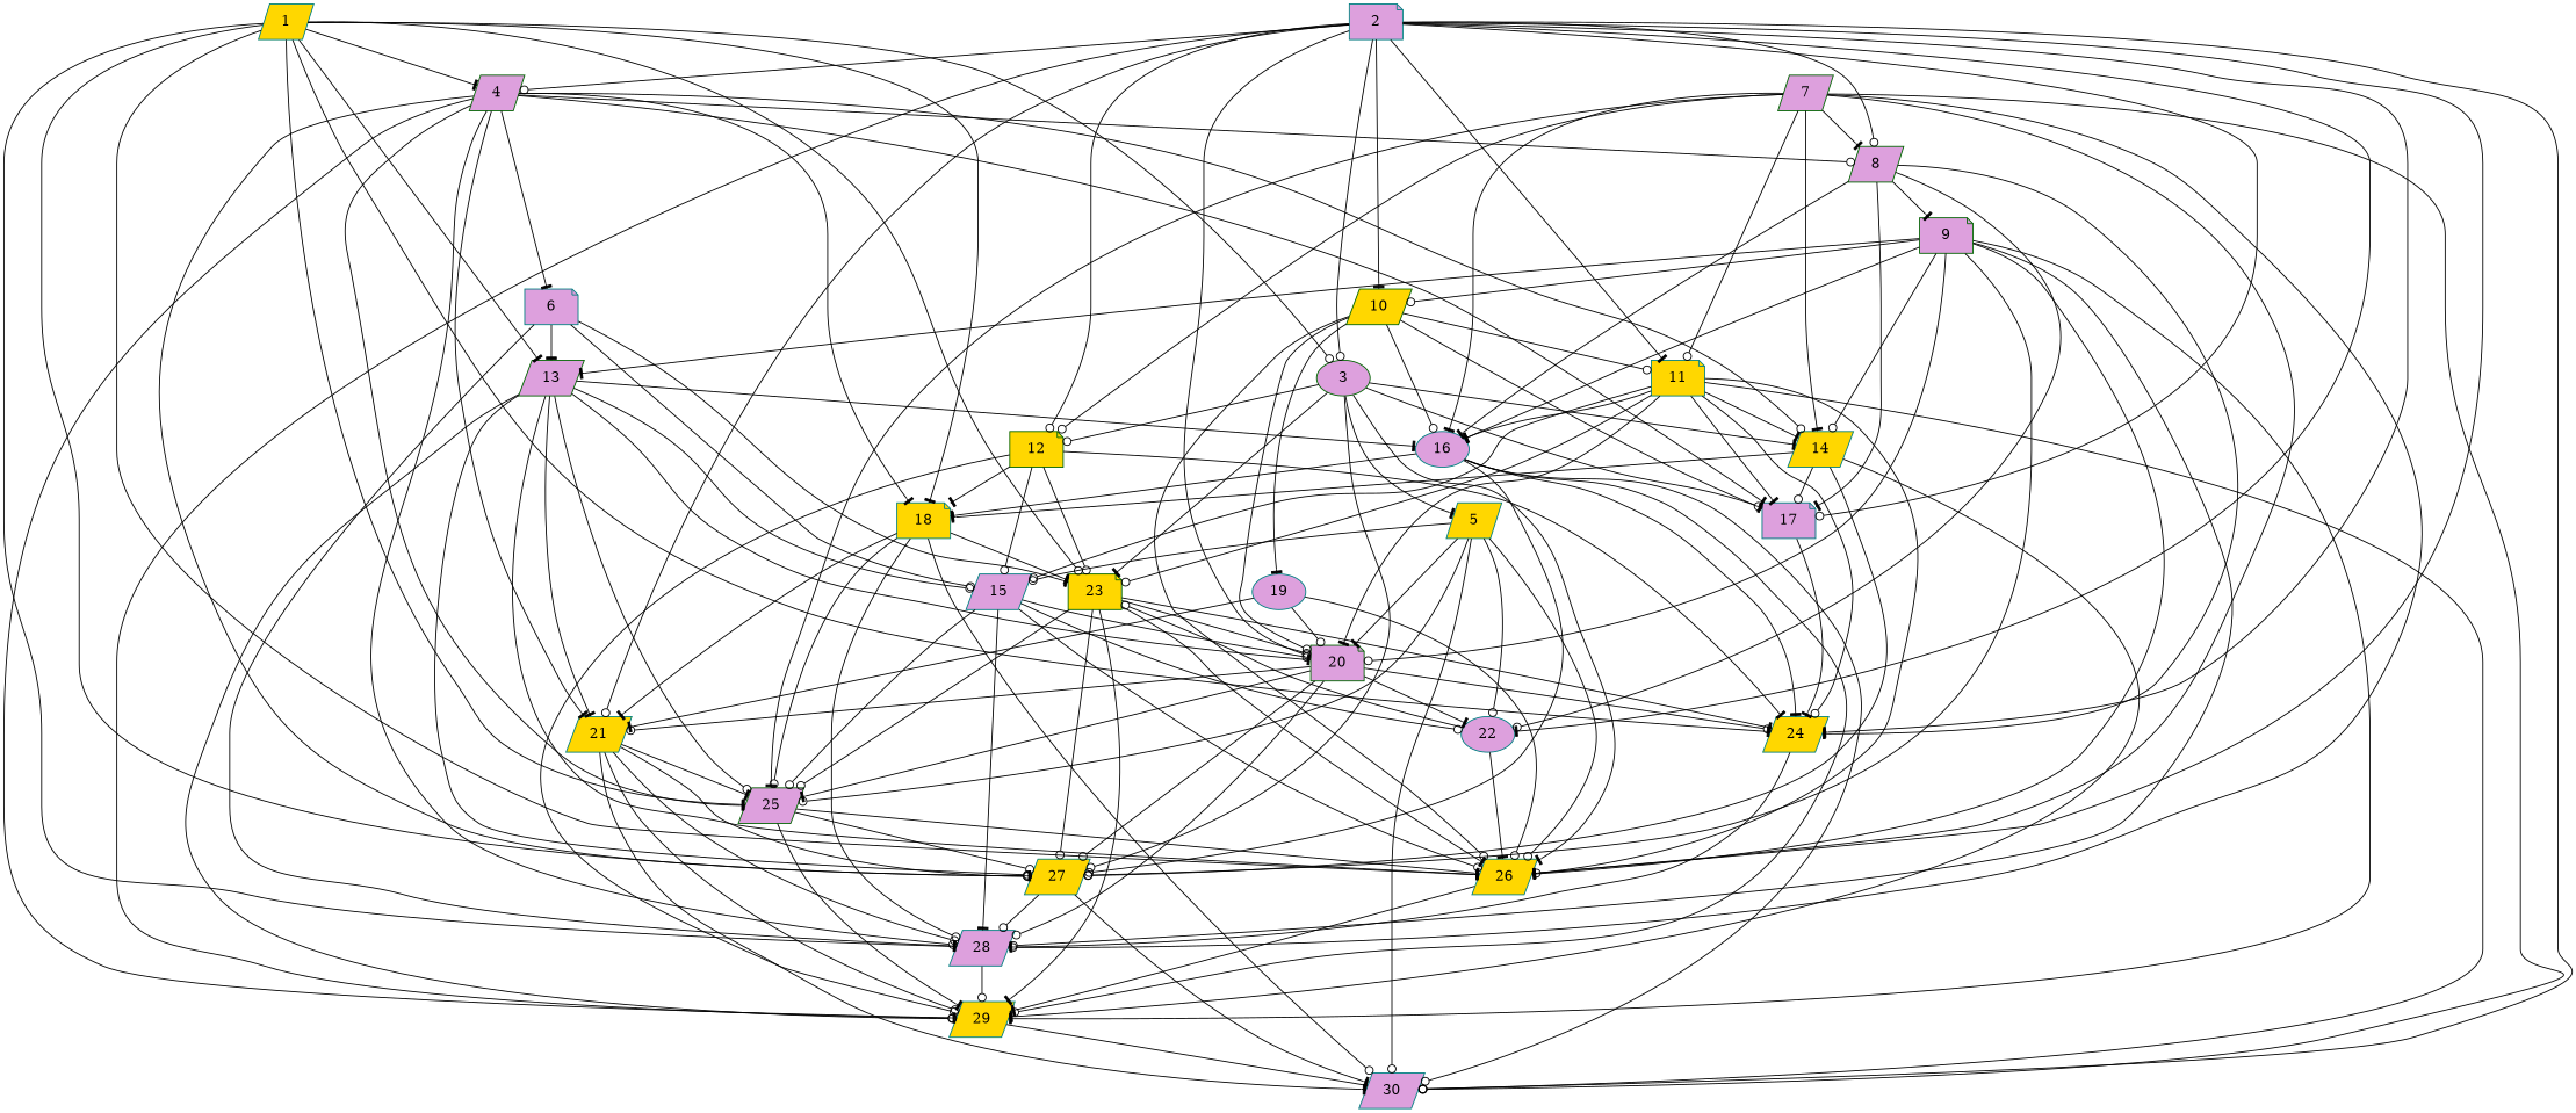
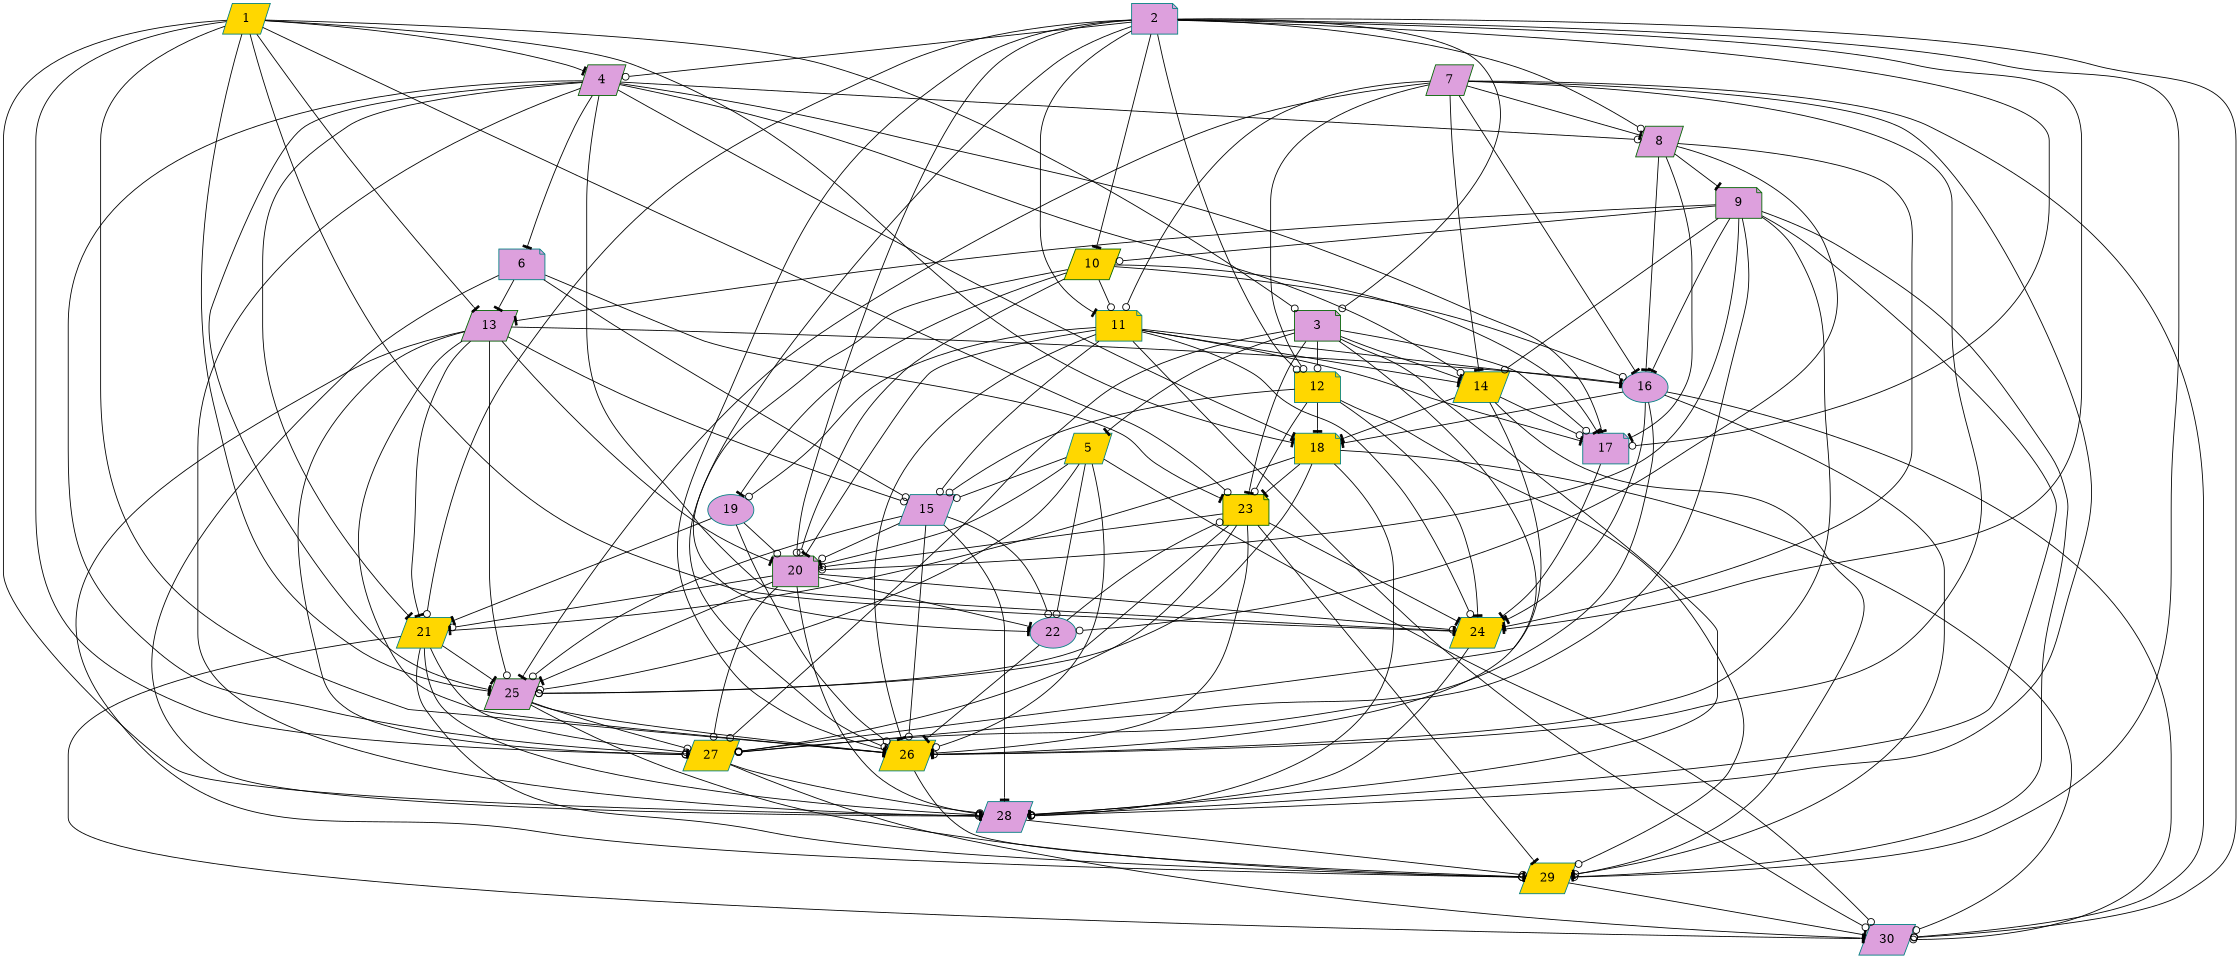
  digraph {
    node [Weight=17 color=teal fillcolor=plum shape=parallelogram style=filled]
    edge [Weight=3 arrowhead=odot]
    1 [Weight=15 fillcolor=gold]
-   3 [color=darkgreen shape=ellipse]
+   3 [color=darkgreen shape=note]
    4 [Weight=4 color=darkgreen]
    13 [Weight=20 color=darkgreen]
    18 [Weight=20 fillcolor=gold shape=note]
    23 [Weight=22 color=darkgreen fillcolor=gold shape=note]
    24 [fillcolor=gold]
    25 [Weight=22 color=darkgreen]
    26 [Weight=9 fillcolor=gold]
    27 [Weight=20 fillcolor=gold]
    28
-   12 [Weight=4 color=darkgreen fillcolor=gold shape=note]
+   12 [Weight=4 fillcolor=gold shape=note]
    17 [shape=note]
    5 [Weight=13 fillcolor=gold]
    14 [fillcolor=gold]
    8 [color=darkgreen]
    21 [Weight=9 fillcolor=gold]
    29 [Weight=15 fillcolor=gold]
    6 [Weight=22 shape=note]
    20 [color=darkgreen shape=note]
    15
    16 [Weight=9 shape=ellipse]
    30
    2 [Weight=4 shape=note]
    10 [Weight=13 color=darkgreen fillcolor=gold]
    11 [Weight=7 fillcolor=gold shape=note]
    22 [Weight=13 shape=ellipse]
    9 [Weight=22 color=darkgreen shape=note]
    19 [Weight=11 shape=ellipse]
    7 [color=darkgreen]
    1 -> 3 [Weight=4]
    1 -> 4 [Weight=5 arrowhead=tee]
    1 -> 13 [Weight=2 arrowhead=tee]
    1 -> 18 [Weight=8 arrowhead=tee]
    1 -> 23
    1 -> 24 [Weight=2 arrowhead=tee]
    1 -> 25 [Weight=8 arrowhead=tee]
    1 -> 26 [Weight=5 arrowhead=tee]
    1 -> 27 [Weight=4]
    1 -> 28 [Weight=10 arrowhead=tee]
    3 -> 23 [arrowhead=tee]
    3 -> 26 [arrowhead=tee]
    3 -> 27 [Weight=5]
+   3 -> 28 [Weight=10 arrowhead=tee]
    3 -> 12 [Weight=9]
    3 -> 17 [Weight=8]
    3 -> 5 [Weight=6 arrowhead=tee]
    3 -> 14 [Weight=6 arrowhead=tee]
    4 -> 18 [Weight=8 arrowhead=tee]
    4 -> 25 [Weight=6 arrowhead=tee]
    4 -> 27 [Weight=4 arrowhead=tee]
    4 -> 28
    4 -> 17 [Weight=7 arrowhead=tee]
    4 -> 14 [Weight=5]
    4 -> 8 [Weight=7]
    4 -> 21 [Weight=10 arrowhead=tee]
-   4 -> 29 [arrowhead=tee]
+   4 -> 24 [arrowhead=tee]
    4 -> 6 [Weight=9 arrowhead=tee]
    13 -> 25 [Weight=8]
    13 -> 26 [Weight=4 arrowhead=tee]
    13 -> 27 [Weight=6]
    13 -> 21 [Weight=7 arrowhead=tee]
    13 -> 29
    13 -> 20 [Weight=2 arrowhead=tee]
    13 -> 15 [Weight=6]
    13 -> 16 [Weight=10 arrowhead=tee]
    18 -> 23 [Weight=10 arrowhead=tee]
    18 -> 25
    18 -> 28 [Weight=10]
    18 -> 21 [Weight=9 arrowhead=tee]
    18 -> 30 [Weight=9]
    23 -> 24 [Weight=10 arrowhead=tee]
    23 -> 25
    23 -> 26 [Weight=2 arrowhead=tee]
    23 -> 27 [Weight=6]
    23 -> 29 [Weight=6 arrowhead=tee]
    23 -> 20 [Weight=7]
    24 -> 28 [Weight=4 arrowhead=tee]
    25 -> 26 [Weight=4 arrowhead=tee]
    25 -> 27 [Weight=5]
    25 -> 29 [Weight=10 arrowhead=tee]
    26 -> 29 [Weight=10 arrowhead=tee]
    27 -> 28 [Weight=5]
    27 -> 30 [Weight=10 arrowhead=tee]
    28 -> 29 [Weight=4]
    12 -> 18 [Weight=8 arrowhead=tee]
    12 -> 23 [Weight=8]
    12 -> 24 [Weight=6 arrowhead=tee]
    12 -> 29 [Weight=5]
    12 -> 15 [Weight=5]
    17 -> 24 [arrowhead=tee]
    5 -> 25 [Weight=7]
    5 -> 26
    5 -> 20 [Weight=7 arrowhead=tee]
    5 -> 15 [Weight=5]
    5 -> 30
    5 -> 22 [Weight=2]
    14 -> 18 [Weight=5 arrowhead=tee]
    14 -> 27 [Weight=8]
    14 -> 17 [Weight=6]
    14 -> 29 [Weight=2 arrowhead=tee]
    8 -> 24 [Weight=6 arrowhead=tee]
    8 -> 17 [Weight=6 arrowhead=tee]
    8 -> 16 [Weight=5 arrowhead=tee]
    8 -> 22
    8 -> 9 [Weight=6 arrowhead=tee]
    21 -> 25 [Weight=10 arrowhead=tee]
    21 -> 27
    21 -> 28 [Weight=2]
    21 -> 29 [Weight=9]
    21 -> 30 [Weight=2 arrowhead=tee]
    29 -> 30 [Weight=8 arrowhead=tee]
    6 -> 13 [Weight=10 arrowhead=tee]
    6 -> 23 [Weight=7 arrowhead=tee]
    6 -> 28 [Weight=2 arrowhead=tee]
    6 -> 15 [Weight=6]
    20 -> 24 [Weight=8]
    20 -> 25 [Weight=9 arrowhead=tee]
    20 -> 27 [Weight=4]
    20 -> 28 [Weight=9]
    20 -> 21 [Weight=5]
    20 -> 22 [Weight=2 arrowhead=tee]
    15 -> 25 [Weight=10]
    15 -> 26 [Weight=10]
    15 -> 28 [arrowhead=tee]
    15 -> 20
    15 -> 22
    16 -> 18 [Weight=5 arrowhead=tee]
    16 -> 24 [Weight=2 arrowhead=tee]
    16 -> 27 [Weight=5]
    16 -> 29
    16 -> 30
    2 -> 3 [Weight=10]
    2 -> 4 [Weight=7]
    2 -> 24 [Weight=10 arrowhead=tee]
    2 -> 26 [Weight=4 arrowhead=tee]
    2 -> 12 [Weight=10]
    2 -> 17 [Weight=6]
    2 -> 8 [Weight=2]
    2 -> 21 [Weight=4]
    2 -> 29 [Weight=2]
    2 -> 20 [Weight=6]
    2 -> 30 [Weight=7]
    2 -> 10 [Weight=2 arrowhead=tee]
    2 -> 11 [Weight=2 arrowhead=tee]
    2 -> 22 [Weight=2 arrowhead=tee]
    10 -> 26 [Weight=7]
    10 -> 17 [Weight=9 arrowhead=tee]
    10 -> 20 [Weight=10]
    10 -> 16 [Weight=2]
    10 -> 11 [Weight=7]
    10 -> 19 [Weight=8 arrowhead=tee]
    11 -> 24 [Weight=7]
    11 -> 26 [Weight=9 arrowhead=tee]
    11 -> 17 [Weight=8 arrowhead=tee]
    11 -> 14 [Weight=6 arrowhead=tee]
    11 -> 20 [Weight=6 arrowhead=tee]
    11 -> 15 [Weight=5]
    11 -> 16 [Weight=8 arrowhead=tee]
    11 -> 30 [Weight=7]
-   11 -> 23 [Weight=6]
+   11 -> 19 [Weight=6]
    22 -> 23 [Weight=8]
    22 -> 26 [Weight=10 arrowhead=tee]
    9 -> 13 [arrowhead=tee]
    9 -> 26 [Weight=10 arrowhead=tee]
    9 -> 27 [Weight=6]
    9 -> 28 [Weight=8]
    9 -> 14 [Weight=5]
    9 -> 29 [arrowhead=tee]
    9 -> 20 [Weight=2]
    9 -> 16 [Weight=7 arrowhead=tee]
    9 -> 10
    19 -> 26 [Weight=5]
    19 -> 21 [Weight=8 arrowhead=tee]
    19 -> 20 [Weight=6]
    7 -> 25 [Weight=5 arrowhead=tee]
    7 -> 26 [Weight=4]
    7 -> 28 [Weight=10]
    7 -> 12
    7 -> 14 [Weight=5 arrowhead=tee]
    7 -> 8 [Weight=5 arrowhead=tee]
    7 -> 16 [arrowhead=tee]
    7 -> 30 [Weight=2]
    7 -> 11 [Weight=2]
  }
